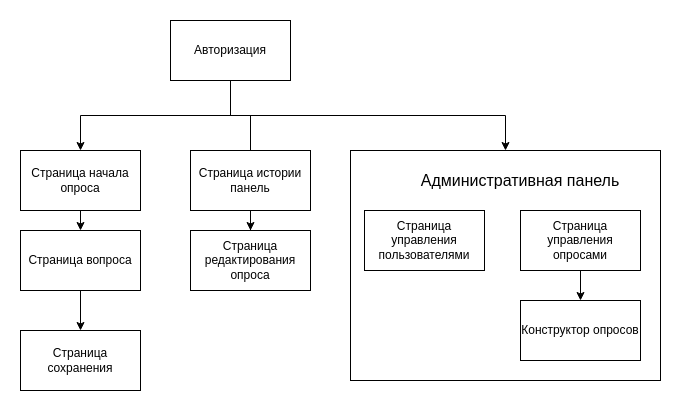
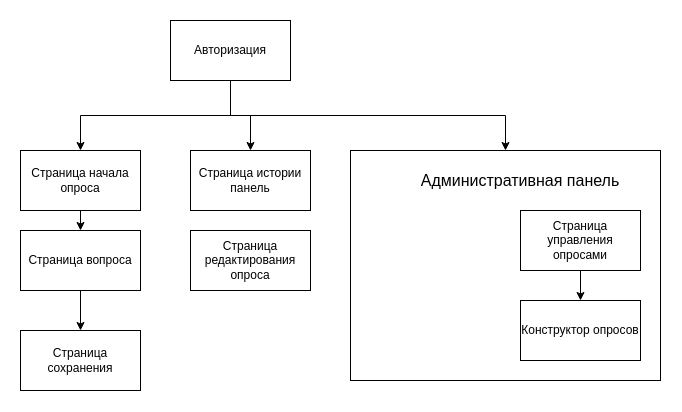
  <mxCell id="0" />
  <mxCell id="1" parent="0" />
  <mxCell id="2" value="" style="rounded=0;whiteSpace=wrap;html=1;shadow=0;" vertex="1" parent="1"><mxGeometry x="350" y="150" width="310" height="230" as="geometry" /></mxCell>
  <mxCell id="3" style="edgeStyle=orthogonalEdgeStyle;rounded=0;orthogonalLoop=1;jettySize=auto;html=1;exitX=0.5;exitY=1;exitDx=0;exitDy=0;entryX=0.5;entryY=0;entryDx=0;entryDy=0;" edge="1" parent="1" source="6" target="8"><mxGeometry relative="1" as="geometry" /></mxCell>
- <mxCell id="4" style="edgeStyle=orthogonalEdgeStyle;rounded=0;orthogonalLoop=1;jettySize=auto;html=1;exitX=0.5;exitY=1;exitDx=0;exitDy=0;endArrow=none;" edge="1" parent="1" source="6" target="13"><mxGeometry relative="1" as="geometry" /></mxCell>
+ <mxCell id="4" style="edgeStyle=orthogonalEdgeStyle;rounded=0;orthogonalLoop=1;jettySize=auto;html=1;exitX=0.5;exitY=1;exitDx=0;exitDy=0;" edge="1" parent="1" source="6" target="13"><mxGeometry relative="1" as="geometry" /></mxCell>
  <mxCell id="5" style="edgeStyle=orthogonalEdgeStyle;rounded=0;orthogonalLoop=1;jettySize=auto;html=1;exitX=0.5;exitY=1;exitDx=0;exitDy=0;entryX=0.5;entryY=0;entryDx=0;entryDy=0;" edge="1" parent="1" source="6" target="2"><mxGeometry relative="1" as="geometry" /></mxCell>
  <mxCell id="6" value="Авторизация" style="rounded=0;whiteSpace=wrap;html=1;" vertex="1" parent="1"><mxGeometry x="170" y="20" width="120" height="60" as="geometry" /></mxCell>
  <mxCell id="7" style="edgeStyle=none;rounded=0;orthogonalLoop=1;jettySize=auto;html=1;exitX=0.5;exitY=1;exitDx=0;exitDy=0;" edge="1" parent="1" source="8" target="10"><mxGeometry relative="1" as="geometry" /></mxCell>
  <mxCell id="8" value="Страница начала опроса" style="rounded=0;whiteSpace=wrap;html=1;" vertex="1" parent="1"><mxGeometry x="20" y="150" width="120" height="60" as="geometry" /></mxCell>
  <mxCell id="9" style="edgeStyle=none;rounded=0;orthogonalLoop=1;jettySize=auto;html=1;exitX=0.5;exitY=1;exitDx=0;exitDy=0;" edge="1" parent="1" source="10" target="11"><mxGeometry relative="1" as="geometry" /></mxCell>
  <mxCell id="10" value="Страница вопроса" style="rounded=0;whiteSpace=wrap;html=1;" vertex="1" parent="1"><mxGeometry x="20" y="230" width="120" height="60" as="geometry" /></mxCell>
  <mxCell id="11" value="Страница сохранения" style="rounded=0;whiteSpace=wrap;html=1;" vertex="1" parent="1"><mxGeometry x="20" y="330" width="120" height="60" as="geometry" /></mxCell>
- <mxCell id="12" style="edgeStyle=orthogonalEdgeStyle;rounded=0;orthogonalLoop=1;jettySize=auto;html=1;exitX=0.5;exitY=1;exitDx=0;exitDy=0;" edge="1" parent="1" source="13" target="14"><mxGeometry relative="1" as="geometry" /></mxCell>
  <mxCell id="13" value="Страница истории панель" style="rounded=0;whiteSpace=wrap;html=1;" vertex="1" parent="1"><mxGeometry x="190" y="150" width="120" height="60" as="geometry" /></mxCell>
  <mxCell id="14" value="Страница редактирования опроса" style="rounded=0;whiteSpace=wrap;html=1;" vertex="1" parent="1"><mxGeometry x="190" y="230" width="120" height="60" as="geometry" /></mxCell>
- <mxCell id="15" value="Страница управления пользователями" style="rounded=0;whiteSpace=wrap;html=1;" vertex="1" parent="1"><mxGeometry x="364" y="210" width="120" height="60" as="geometry" /></mxCell>
  <mxCell id="16" style="edgeStyle=orthogonalEdgeStyle;rounded=0;orthogonalLoop=1;jettySize=auto;html=1;exitX=0.5;exitY=1;exitDx=0;exitDy=0;entryX=0.5;entryY=0;entryDx=0;entryDy=0;" edge="1" parent="1" source="17" target="18"><mxGeometry relative="1" as="geometry" /></mxCell>
  <mxCell id="17" value="Страница управления опросами" style="rounded=0;whiteSpace=wrap;html=1;" vertex="1" parent="1"><mxGeometry x="520" y="210" width="120" height="60" as="geometry" /></mxCell>
  <mxCell id="18" value="Конструктор опросов" style="rounded=0;whiteSpace=wrap;html=1;" vertex="1" parent="1"><mxGeometry x="520" y="300" width="120" height="60" as="geometry" /></mxCell>
  <mxCell id="19" value="Административная панель" style="text;strokeColor=none;align=center;fillColor=none;html=1;verticalAlign=middle;whiteSpace=wrap;rounded=0;labelBorderColor=none;fontSize=16;" vertex="1" parent="1"><mxGeometry x="385" y="165" width="270" height="30" as="geometry" /></mxCell>
